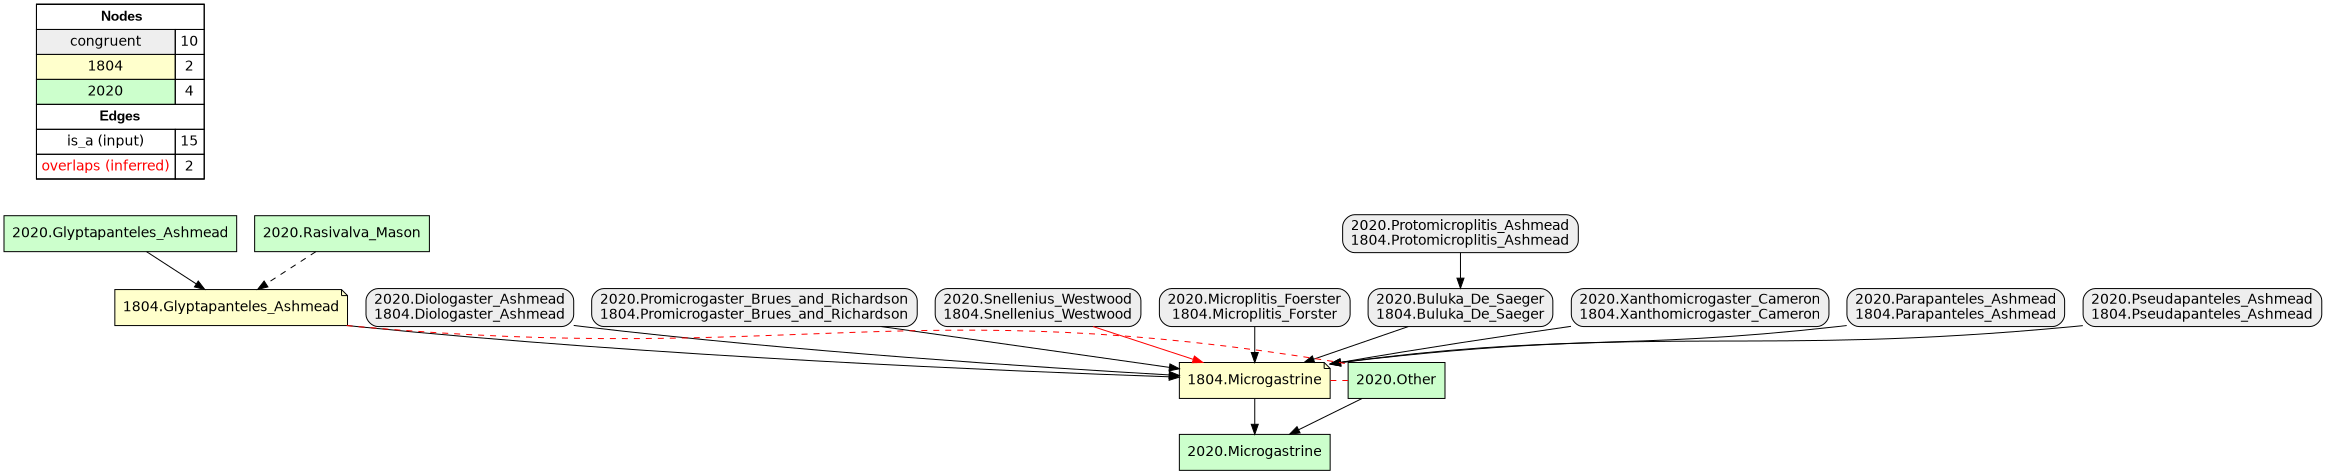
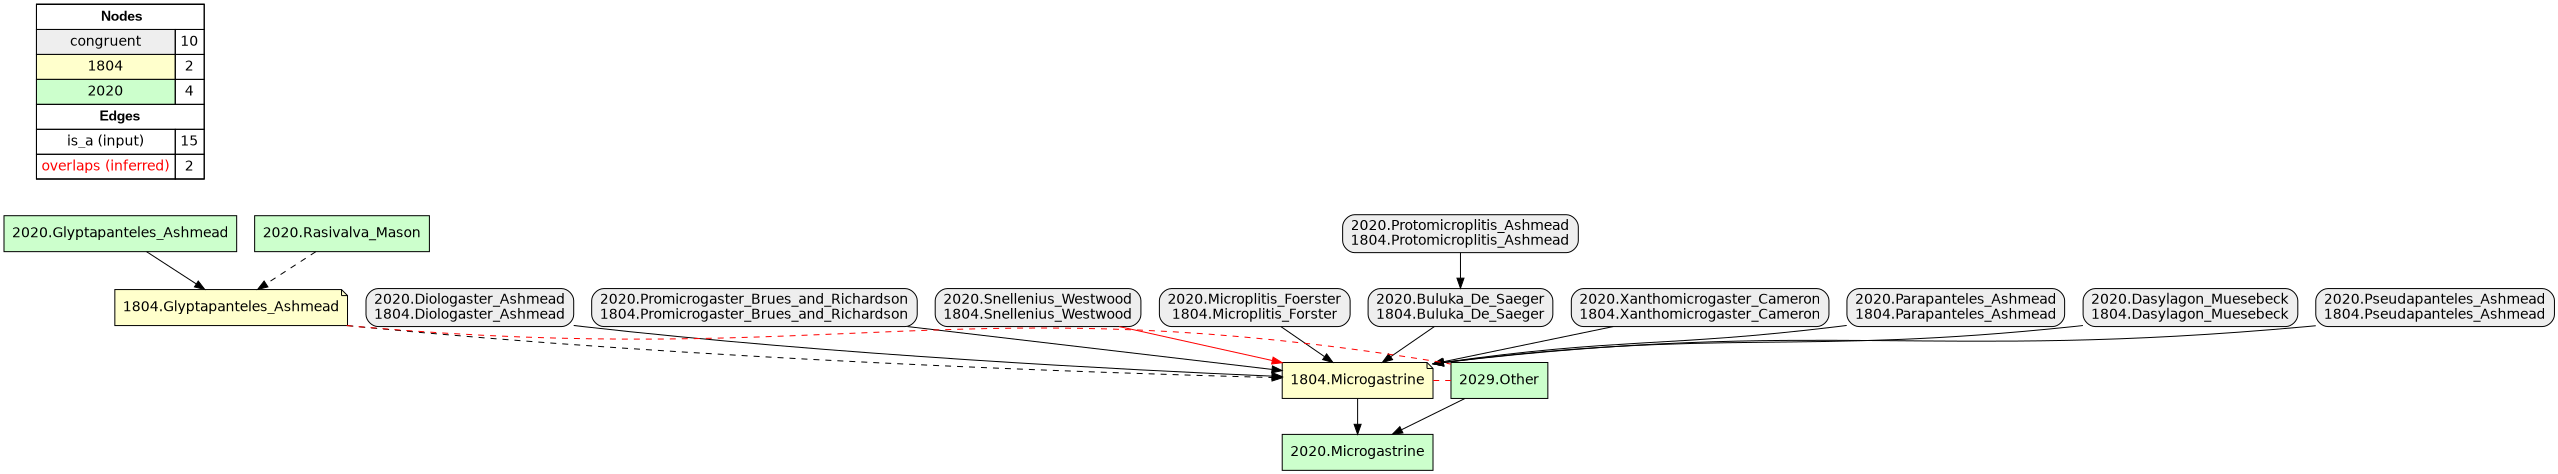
  digraph {
    rankdir=TB
    node [fillcolor="#EEEEEE" fontname=helvetica shape=box style="filled,rounded"]
    edge [arrowhead=normal color="#000000" constraint=true penwidth=1 style=solid]
    n1 [fillcolor=white label=<   <TABLE BORDER="0" CELLBORDER="1" CELLSPACING="0" CELLPADDING="4">  <TR> <TD COLSPAN="2"><font face="Arial Black"> Nodes</font></TD> </TR>  <TR>   <TD bgcolor="#EEEEEE" fontname="helvetica">congruent</TD>   <TD>10</TD>   </TR>  <TR>   <TD bgcolor="#FFFFCC" fontname="helvetica">1804</TD>   <TD>2</TD>   </TR>  <TR>   <TD bgcolor="#CCFFCC" fontname="helvetica">2020</TD>   <TD>4</TD>   </TR>  <TR> <TD COLSPAN="2"><font face = "Arial Black"> Edges </font></TD> </TR>  <TR>   <TD><font color ="#000000">is_a (input)</font></TD><TD>15</TD> </TR> <TR>   <TD><font color ="#FF0000">overlaps (inferred)</font></TD><TD>2</TD> </TR> </TABLE>   > margin=0 style=filled]
    "1804.Microgastrine" [fillcolor="#FFFFCC" shape=note style=filled]
    "2020.Diologaster_Ashmead\n1804.Diologaster_Ashmead"
-   "2020.Other" [fillcolor="#CCFFCC" style=filled]
+   "2020.Other" [fillcolor="#CCFFCC" style=filled label="2029.Other"]
    "2020.Microgastrine" [fillcolor="#CCFFCC" style=filled]
    "2020.Promicrogaster_Brues_and_Richardson\n1804.Promicrogaster_Brues_and_Richardson"
    "2020.Snellenius_Westwood\n1804.Snellenius_Westwood"
    "2020.Microplitis_Foerster\n1804.Microplitis_Forster"
    "2020.Buluka_De_Saeger\n1804.Buluka_De_Saeger"
    "2020.Xanthomicrogaster_Cameron\n1804.Xanthomicrogaster_Cameron"
    "2020.Parapanteles_Ashmead\n1804.Parapanteles_Ashmead"
    "2020.Protomicroplitis_Ashmead\n1804.Protomicroplitis_Ashmead"
+   "2020.Dasylagon_Muesebeck\n1804.Dasylagon_Muesebeck"
    "2020.Pseudapanteles_Ashmead\n1804.Pseudapanteles_Ashmead"
    "1804.Glyptapanteles_Ashmead" [fillcolor="#FFFFCC" shape=note style=filled]
    "2020.Glyptapanteles_Ashmead" [fillcolor="#CCFFCC" style=filled]
    "2020.Rasivalva_Mason" [fillcolor="#CCFFCC" style=filled]
    subgraph sub_1 {
      rank=source
      n1
    }
    "1804.Microgastrine" -> "2020.Other" [arrowhead=none color="#FF0000" constraint=false style=dashed]
    "1804.Microgastrine" -> "2020.Microgastrine"
    "2020.Diologaster_Ashmead\n1804.Diologaster_Ashmead" -> "1804.Microgastrine"
    "2020.Other" -> "2020.Microgastrine"
    "2020.Promicrogaster_Brues_and_Richardson\n1804.Promicrogaster_Brues_and_Richardson" -> "1804.Microgastrine"
    "2020.Snellenius_Westwood\n1804.Snellenius_Westwood" -> "1804.Microgastrine" [color="#FF0000"]
    "2020.Microplitis_Foerster\n1804.Microplitis_Forster" -> "1804.Microgastrine"
    "2020.Buluka_De_Saeger\n1804.Buluka_De_Saeger" -> "1804.Microgastrine"
    "2020.Xanthomicrogaster_Cameron\n1804.Xanthomicrogaster_Cameron" -> "1804.Microgastrine"
    "2020.Parapanteles_Ashmead\n1804.Parapanteles_Ashmead" -> "1804.Microgastrine"
    "2020.Protomicroplitis_Ashmead\n1804.Protomicroplitis_Ashmead" -> "2020.Buluka_De_Saeger\n1804.Buluka_De_Saeger"
+   "2020.Dasylagon_Muesebeck\n1804.Dasylagon_Muesebeck" -> "1804.Microgastrine"
    "2020.Pseudapanteles_Ashmead\n1804.Pseudapanteles_Ashmead" -> "1804.Microgastrine"
-   "1804.Glyptapanteles_Ashmead" -> "1804.Microgastrine"
+   "1804.Glyptapanteles_Ashmead" -> "1804.Microgastrine" [style=dashed]
    "1804.Glyptapanteles_Ashmead" -> "2020.Other" [arrowhead=none color="#FF0000" constraint=false style=dashed]
    "2020.Glyptapanteles_Ashmead" -> "1804.Glyptapanteles_Ashmead"
    "2020.Rasivalva_Mason" -> "1804.Glyptapanteles_Ashmead" [style=dashed]
  }
